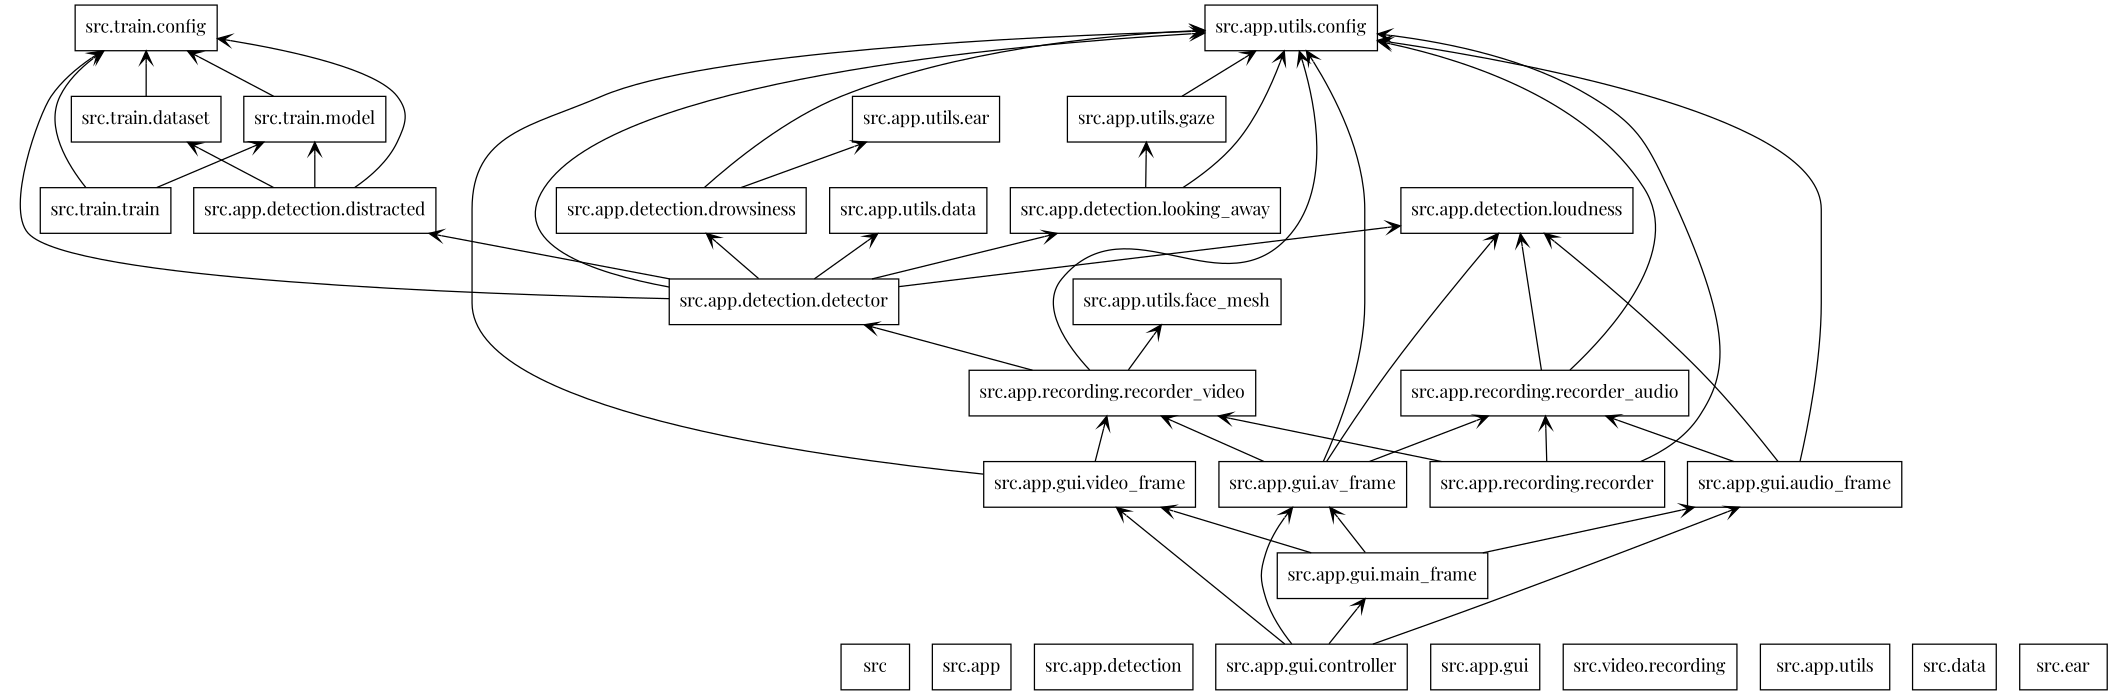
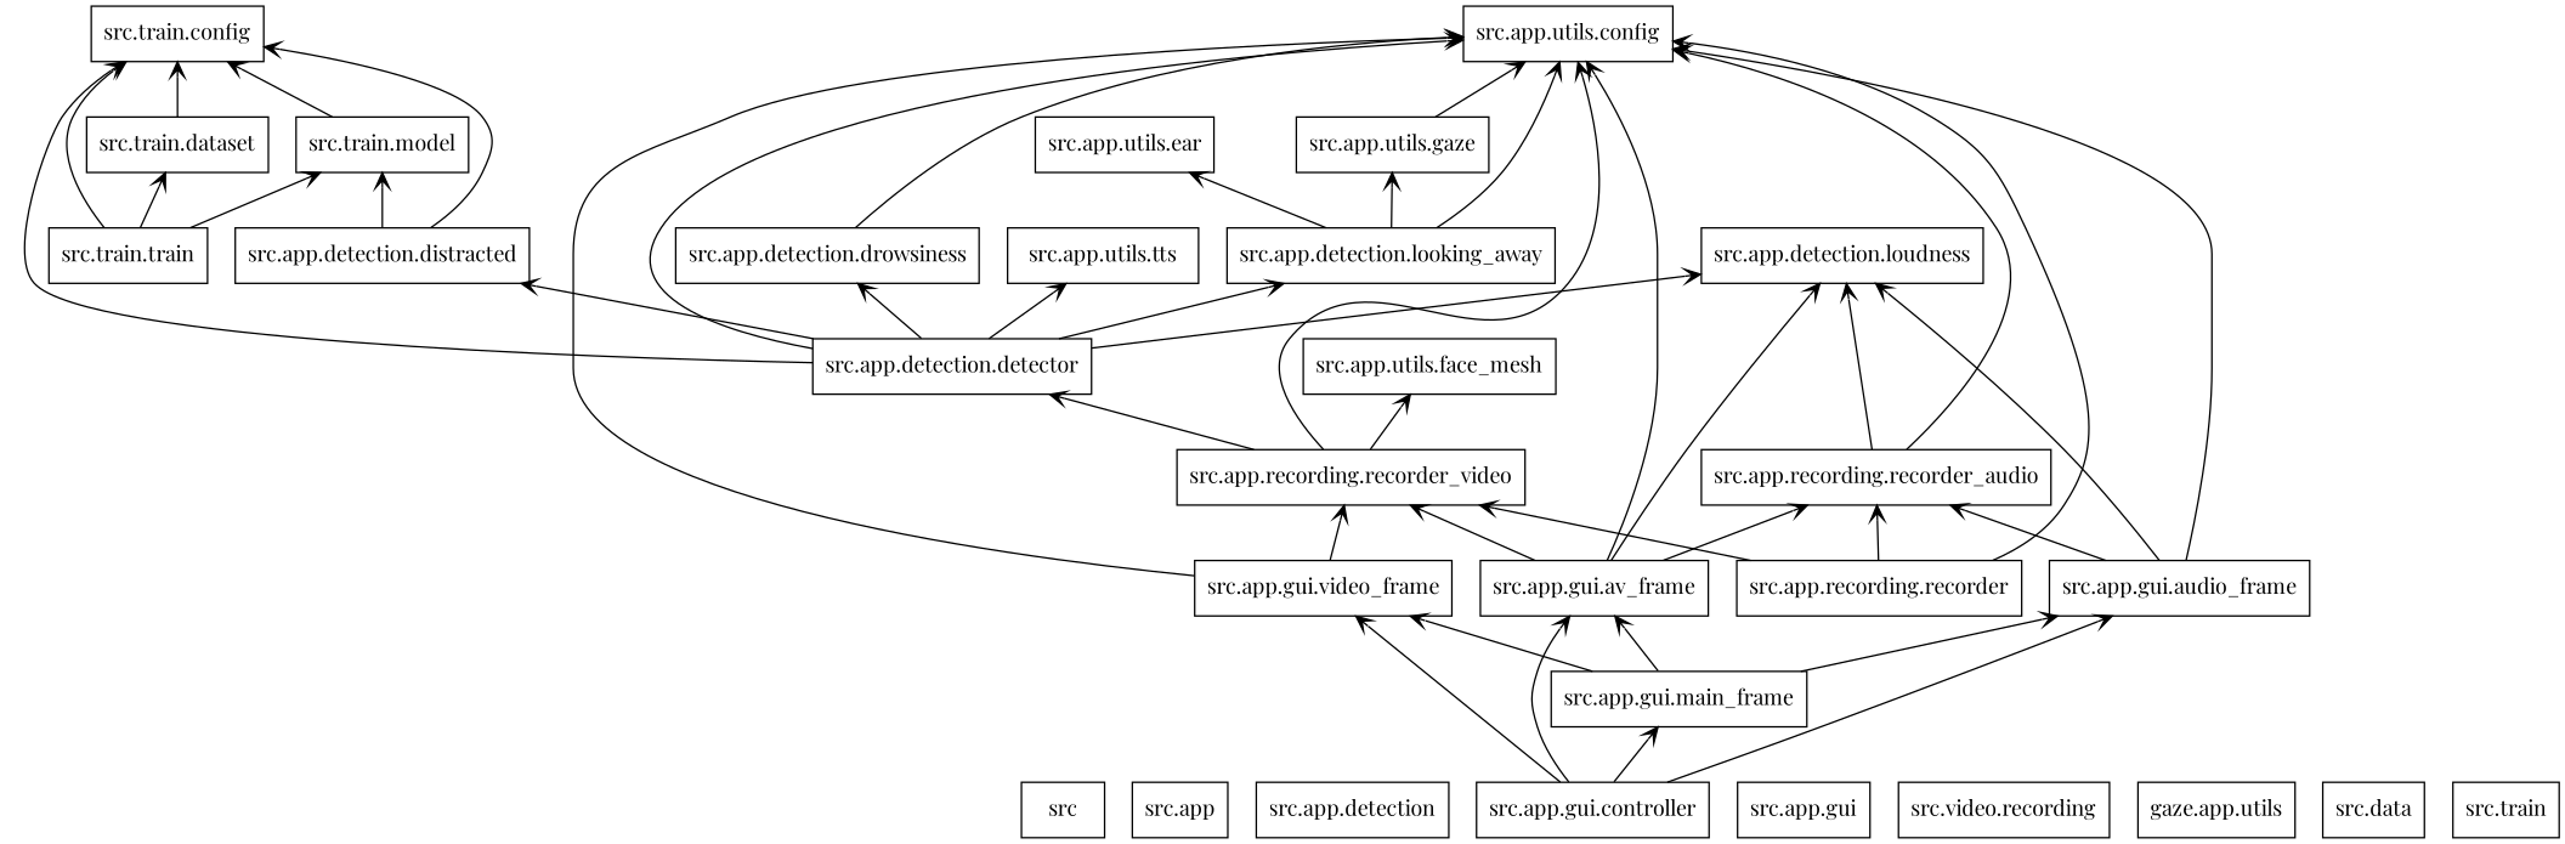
  digraph {
    fontname="Playfair Display"
    rankdir=BT
    node [color=black fontname="Playfair Display" shape=box style=solid]
    edge [arrowhead=open arrowtail=none fontname="Playfair Display"]
    n1 [label=src]
    n2 [label="src.app"]
    n3 [label="src.app.detection"]
    n4 [label="src.app.detection.detector"]
    n5 [label="src.app.detection.distracted"]
    n6 [label="src.app.detection.drowsiness"]
    n7 [label="src.app.detection.looking_away"]
    n8 [label="src.app.detection.loudness"]
    n9 [label="src.app.utils.config"]
-   n10 [label="src.app.utils.data"]
+   n10 [label="src.app.utils.tts"]
    n11 [label="src.train.config"]
    n12 [label="src.train.model"]
    n13 [label="src.app.utils.ear"]
    n14 [label="src.app.utils.gaze"]
    n15 [label="src.app.gui"]
    n16 [label="src.app.gui.audio_frame"]
    n17 [label="src.app.recording.recorder_audio"]
    n18 [label="src.app.gui.av_frame"]
    n19 [label="src.app.recording.recorder_video"]
    n20 [label="src.app.utils.face_mesh"]
    n21 [label="src.app.gui.controller"]
    n22 [label="src.app.gui.main_frame"]
    n23 [label="src.app.gui.video_frame"]
    n24 [label="src.video.recording"]
    n25 [label="src.app.recording.recorder"]
-   n26 [label="src.app.utils"]
+   n26 [label="gaze.app.utils"]
    n27 [label="src.data"]
-   n28 [label="src.ear"]
+   n28 [label="src.train"]
    n29 [label="src.train.dataset"]
    n30 [label="src.train.train"]
    n4 -> n5
    n4 -> n6
    n4 -> n7
    n4 -> n8
    n4 -> n9
    n4 -> n10
    n4 -> n11
    n5 -> n11
    n5 -> n12
    n6 -> n9
-   n6 -> n13
+   n7 -> n13
    n7 -> n9
    n7 -> n14
    n12 -> n11
    n14 -> n9
    n16 -> n8
    n16 -> n9
    n16 -> n17
    n17 -> n8
    n17 -> n9
    n18 -> n8
    n18 -> n9
    n18 -> n17
    n18 -> n19
    n19 -> n4
    n19 -> n9
    n19 -> n20
    n21 -> n16
    n21 -> n18
    n21 -> n22
    n21 -> n23
    n22 -> n16
    n22 -> n18
    n22 -> n23
    n23 -> n9
    n23 -> n19
    n25 -> n9
    n25 -> n17
    n25 -> n19
    n29 -> n11
    n30 -> n11
    n30 -> n12
-   n5 -> n29
+   n30 -> n29
  }
